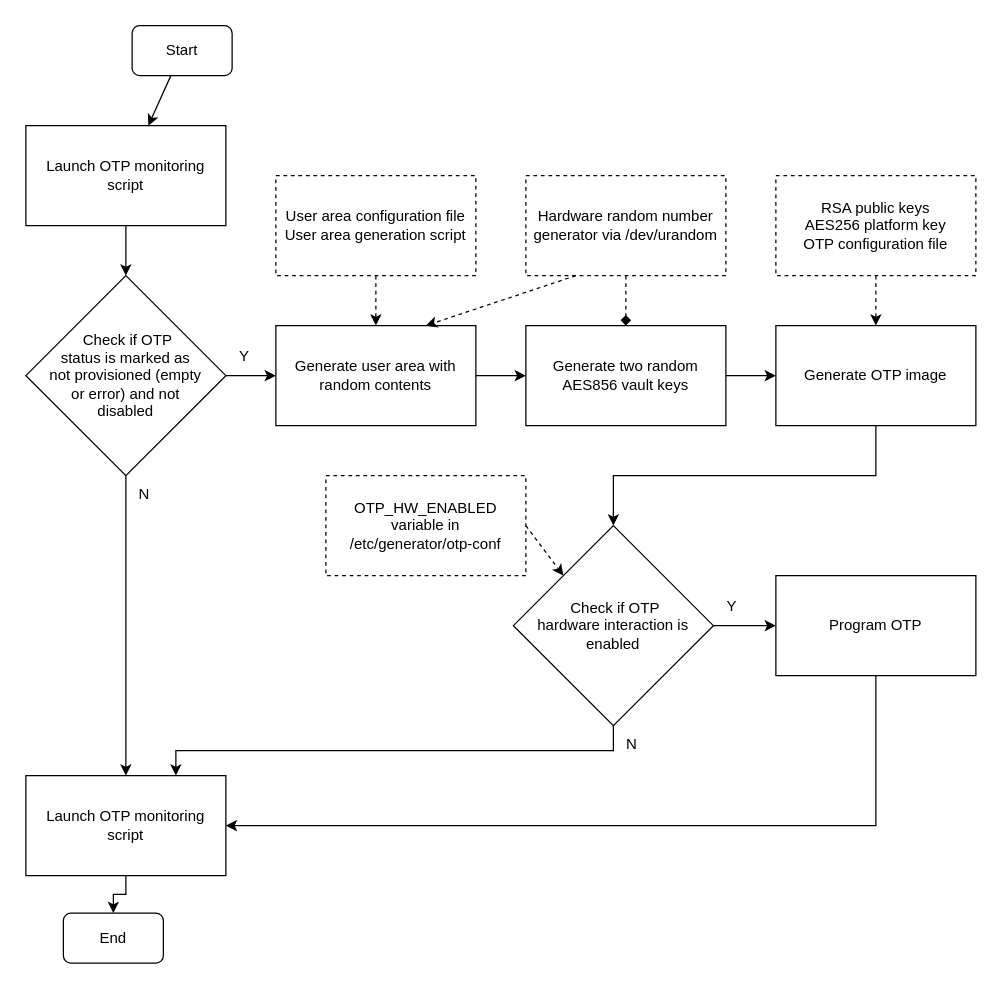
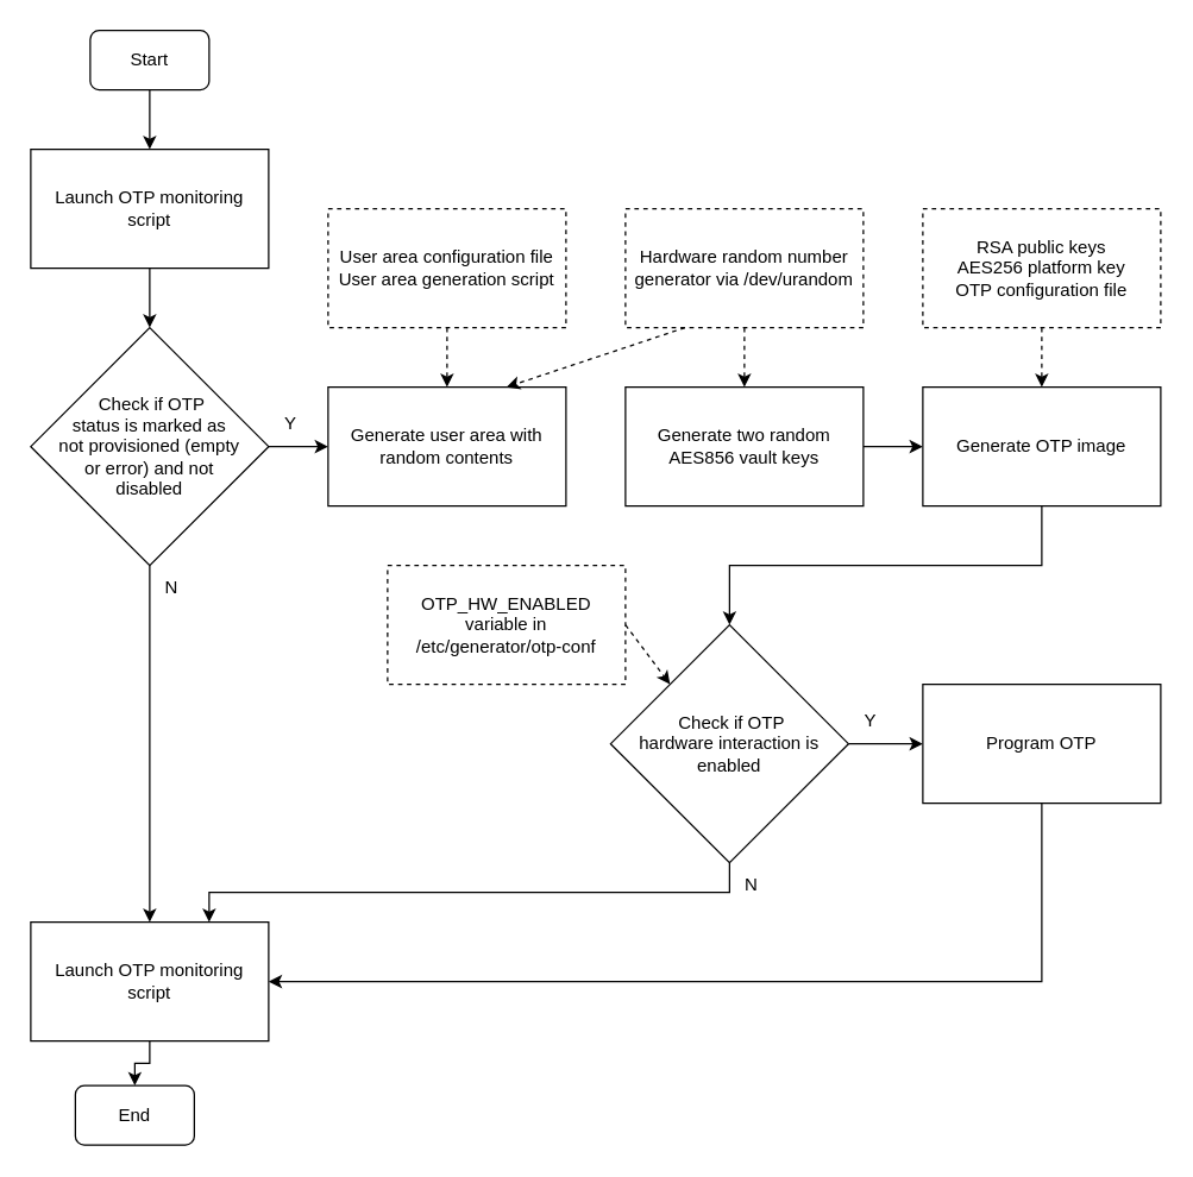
  <mxCell id="0" />
  <mxCell id="1" parent="0" />
  <mxCell id="2" value="" style="edgeStyle=none;html=1;" parent="1" source="3" target="8" edge="1"><mxGeometry relative="1" as="geometry" /></mxCell>
- <mxCell id="3" value="Start" style="rounded=1;whiteSpace=wrap;html=1;" parent="1" vertex="1"><mxGeometry x="105" y="20" width="80" height="40" as="geometry" /></mxCell>
+ <mxCell id="3" value="Start" style="rounded=1;whiteSpace=wrap;html=1;" parent="1" vertex="1"><mxGeometry x="60" y="20" width="80" height="40" as="geometry" /></mxCell>
  <mxCell id="4" value="" style="edgeStyle=none;html=1;" parent="1" source="6" target="10" edge="1"><mxGeometry relative="1" as="geometry" /></mxCell>
  <mxCell id="5" style="edgeStyle=orthogonalEdgeStyle;rounded=0;html=1;exitX=0.5;exitY=1;exitDx=0;exitDy=0;entryX=0.5;entryY=0;entryDx=0;entryDy=0;" parent="1" source="6" target="22" edge="1"><mxGeometry relative="1" as="geometry" /></mxCell>
  <mxCell id="6" value="&amp;nbsp;Check if OTP&lt;br&gt;status is marked&amp;nbsp;as&lt;br&gt;not provisioned (empty&lt;br&gt;or error) and not&lt;br&gt;disabled" style="rhombus;whiteSpace=wrap;html=1;" parent="1" vertex="1"><mxGeometry x="20" y="220" width="160" height="160" as="geometry" /></mxCell>
  <mxCell id="7" value="" style="edgeStyle=none;html=1;" parent="1" source="8" target="6" edge="1"><mxGeometry relative="1" as="geometry" /></mxCell>
  <mxCell id="8" value="Launch OTP monitoring script" style="rounded=0;whiteSpace=wrap;html=1;" parent="1" vertex="1"><mxGeometry x="20" y="100" width="160" height="80" as="geometry" /></mxCell>
- <mxCell id="9" value="" style="edgeStyle=none;html=1;" parent="1" source="10" target="12" edge="1"><mxGeometry relative="1" as="geometry" /></mxCell>
  <mxCell id="10" value="Generate user area with random contents" style="rounded=0;whiteSpace=wrap;html=1;" parent="1" vertex="1"><mxGeometry x="220" y="260" width="160" height="80" as="geometry" /></mxCell>
  <mxCell id="11" value="" style="edgeStyle=none;html=1;" parent="1" source="12" target="14" edge="1"><mxGeometry relative="1" as="geometry" /></mxCell>
  <mxCell id="12" value="Generate two random AES856 vault keys" style="rounded=0;whiteSpace=wrap;html=1;" parent="1" vertex="1"><mxGeometry x="420" y="260" width="160" height="80" as="geometry" /></mxCell>
  <mxCell id="13" style="edgeStyle=orthogonalEdgeStyle;rounded=0;html=1;exitX=0.5;exitY=1;exitDx=0;exitDy=0;entryX=0.5;entryY=0;entryDx=0;entryDy=0;" parent="1" source="14" target="26" edge="1"><mxGeometry relative="1" as="geometry" /></mxCell>
  <mxCell id="14" value="Generate OTP image" style="rounded=0;whiteSpace=wrap;html=1;" parent="1" vertex="1"><mxGeometry x="620" y="260" width="160" height="80" as="geometry" /></mxCell>
  <mxCell id="15" value="" style="edgeStyle=none;html=1;dashed=1;" parent="1" source="16" target="10" edge="1"><mxGeometry relative="1" as="geometry" /></mxCell>
  <mxCell id="16" value="User area configuration file&lt;br&gt;User area generation script" style="rounded=0;whiteSpace=wrap;html=1;dashed=1;" parent="1" vertex="1"><mxGeometry x="220" y="140" width="160" height="80" as="geometry" /></mxCell>
  <mxCell id="17" style="edgeStyle=orthogonalEdgeStyle;rounded=0;html=1;exitX=0.5;exitY=1;exitDx=0;exitDy=0;entryX=1;entryY=0.5;entryDx=0;entryDy=0;" parent="1" source="18" target="22" edge="1"><mxGeometry relative="1" as="geometry" /></mxCell>
  <mxCell id="18" value="Program OTP" style="rounded=0;whiteSpace=wrap;html=1;" parent="1" vertex="1"><mxGeometry x="620" y="460" width="160" height="80" as="geometry" /></mxCell>
  <mxCell id="19" value="" style="edgeStyle=none;html=1;dashed=1;" parent="1" source="20" target="14" edge="1"><mxGeometry relative="1" as="geometry" /></mxCell>
  <mxCell id="20" value="RSA public keys&lt;br&gt;AES256 platform key&lt;br&gt;OTP configuration file" style="rounded=0;whiteSpace=wrap;html=1;dashed=1;" parent="1" vertex="1"><mxGeometry x="620" y="140" width="160" height="80" as="geometry" /></mxCell>
  <mxCell id="21" value="" style="edgeStyle=orthogonalEdgeStyle;rounded=0;html=1;" parent="1" source="22" target="23" edge="1"><mxGeometry relative="1" as="geometry" /></mxCell>
  <mxCell id="22" value="Launch OTP monitoring script" style="rounded=0;whiteSpace=wrap;html=1;" parent="1" vertex="1"><mxGeometry x="20" y="620" width="160" height="80" as="geometry" /></mxCell>
  <mxCell id="23" value="End" style="rounded=1;whiteSpace=wrap;html=1;" parent="1" vertex="1"><mxGeometry x="50" y="730" width="80" height="40" as="geometry" /></mxCell>
  <mxCell id="24" value="" style="edgeStyle=orthogonalEdgeStyle;rounded=0;html=1;" parent="1" source="26" target="18" edge="1"><mxGeometry relative="1" as="geometry" /></mxCell>
  <mxCell id="25" style="edgeStyle=orthogonalEdgeStyle;rounded=0;html=1;exitX=0.5;exitY=1;exitDx=0;exitDy=0;entryX=0.75;entryY=0;entryDx=0;entryDy=0;" parent="1" source="26" target="22" edge="1"><mxGeometry relative="1" as="geometry" /></mxCell>
  <mxCell id="26" value="&amp;nbsp;Check if OTP&lt;br&gt;hardware interaction is&lt;br&gt;enabled" style="rhombus;whiteSpace=wrap;html=1;" parent="1" vertex="1"><mxGeometry x="410" y="420" width="160" height="160" as="geometry" /></mxCell>
  <mxCell id="27" style="rounded=0;html=1;exitX=1;exitY=0.5;exitDx=0;exitDy=0;entryX=0;entryY=0;entryDx=0;entryDy=0;dashed=1;" parent="1" source="28" target="26" edge="1"><mxGeometry relative="1" as="geometry" /></mxCell>
  <mxCell id="28" value="OTP_HW_ENABLED variable in&lt;br&gt;/etc/generator/otp-conf" style="rounded=0;whiteSpace=wrap;html=1;dashed=1;" parent="1" vertex="1"><mxGeometry x="260" y="380" width="160" height="80" as="geometry" /></mxCell>
  <mxCell id="29" value="N" style="text;html=1;strokeColor=none;fillColor=none;align=center;verticalAlign=middle;whiteSpace=wrap;rounded=0;" vertex="1" parent="1"><mxGeometry x="100" y="380" width="30" height="30" as="geometry" /></mxCell>
  <mxCell id="30" value="N" style="text;html=1;strokeColor=none;fillColor=none;align=center;verticalAlign=middle;whiteSpace=wrap;rounded=0;" vertex="1" parent="1"><mxGeometry x="490" y="580" width="30" height="30" as="geometry" /></mxCell>
  <mxCell id="31" value="Y" style="text;html=1;strokeColor=none;fillColor=none;align=center;verticalAlign=middle;whiteSpace=wrap;rounded=0;" vertex="1" parent="1"><mxGeometry x="570" y="470" width="30" height="30" as="geometry" /></mxCell>
  <mxCell id="32" value="Y" style="text;html=1;strokeColor=none;fillColor=none;align=center;verticalAlign=middle;whiteSpace=wrap;rounded=0;" vertex="1" parent="1"><mxGeometry x="180" y="270" width="30" height="30" as="geometry" /></mxCell>
  <mxCell id="33" value="Hardware random number generator via /dev/urandom" style="rounded=0;whiteSpace=wrap;html=1;dashed=1;" vertex="1" parent="1"><mxGeometry x="420" y="140" width="160" height="80" as="geometry" /></mxCell>
  <mxCell id="34" value="" style="edgeStyle=none;html=1;dashed=1;exitX=0.25;exitY=1;exitDx=0;exitDy=0;entryX=0.75;entryY=0;entryDx=0;entryDy=0;" edge="1" parent="1" source="33" target="10"><mxGeometry relative="1" as="geometry"><mxPoint x="310" y="230" as="sourcePoint" /><mxPoint x="310" y="270" as="targetPoint" /></mxGeometry></mxCell>
- <mxCell id="35" value="" style="edgeStyle=none;html=1;dashed=1;exitX=0.5;exitY=1;exitDx=0;exitDy=0;endArrow=diamond;" edge="1" parent="1" source="33" target="12"><mxGeometry relative="1" as="geometry"><mxPoint x="310" y="230" as="sourcePoint" /><mxPoint x="310" y="270" as="targetPoint" /></mxGeometry></mxCell>
+ <mxCell id="35" value="" style="edgeStyle=none;html=1;dashed=1;exitX=0.5;exitY=1;exitDx=0;exitDy=0;" edge="1" parent="1" source="33" target="12"><mxGeometry relative="1" as="geometry"><mxPoint x="310" y="230" as="sourcePoint" /><mxPoint x="310" y="270" as="targetPoint" /></mxGeometry></mxCell>
